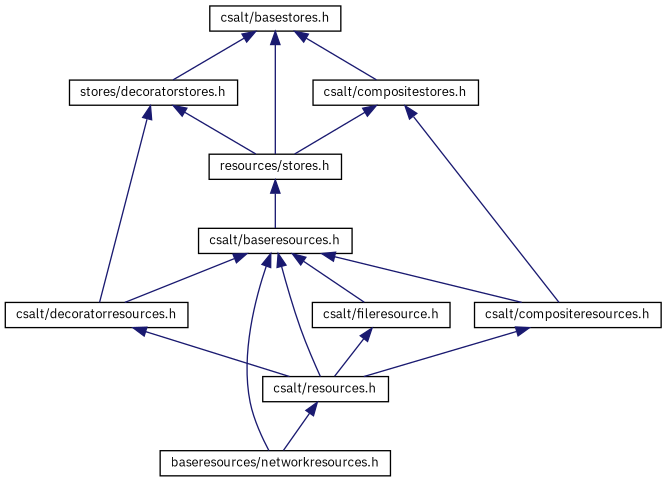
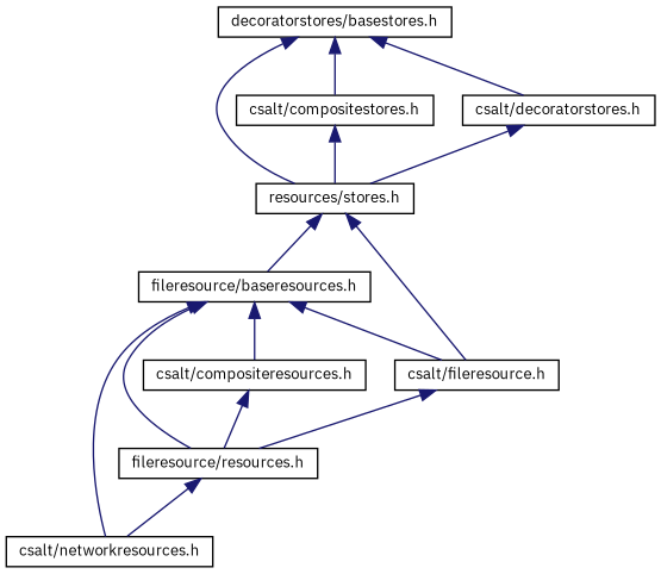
  digraph {
    fontname="IBM Plex Sans"
    node [color=black fillcolor=white fontname="IBM Plex Sans" fontsize=10 shape=record style=filled]
    edge [color=midnightblue dir=back fontname="IBM Plex Sans" fontsize=10 labelfontname=Helvetica labelfontsize=10 style=solid]
-   n1 [height=0.2 label="csalt/basestores.h" width=0.4]
+   n1 [height=0.2 label="decoratorstores/basestores.h" width=0.4]
    n2 [height=0.2 label="csalt/compositestores.h" width=0.4]
    n3 [height=0.2 label="resources/stores.h" width=0.4]
-   n4 [height=0.2 label="stores/decoratorstores.h" width=0.4]
+   n4 [height=0.2 label="csalt/decoratorstores.h" width=0.4]
    n5 [height=0.2 label="csalt/compositeresources.h" width=0.4]
-   n6 [height=0.2 label="csalt/decoratorresources.h" width=0.4]
-   n7 [height=0.2 label="csalt/resources.h" width=0.4]
-   n8 [height=0.2 label="csalt/baseresources.h" width=0.4]
+   n7 [height=0.2 label="fileresource/resources.h" width=0.4]
+   n8 [height=0.2 label="fileresource/baseresources.h" width=0.4]
    n9 [height=0.2 label="csalt/fileresource.h" width=0.4]
-   n10 [height=0.2 label="baseresources/networkresources.h" width=0.4]
+   n10 [height=0.2 label="csalt/networkresources.h" width=0.4]
    n1 -> n2
    n1 -> n3
    n1 -> n4
    n2 -> n3
-   n2 -> n5
    n3 -> n8
+   n3 -> n9
    n4 -> n3
-   n4 -> n6
    n5 -> n7
-   n6 -> n7
    n7 -> n10
    n8 -> n5
-   n8 -> n6
    n8 -> n7
    n8 -> n9
    n8 -> n10
    n9 -> n7
  }
